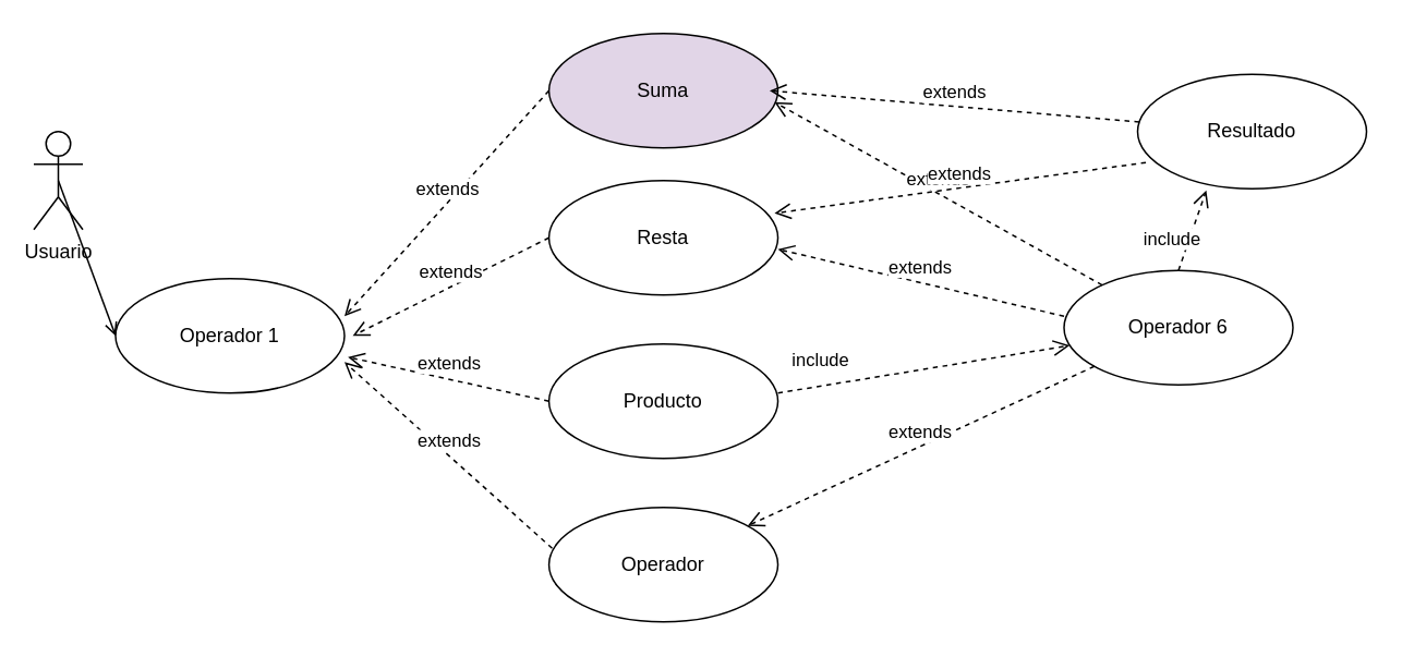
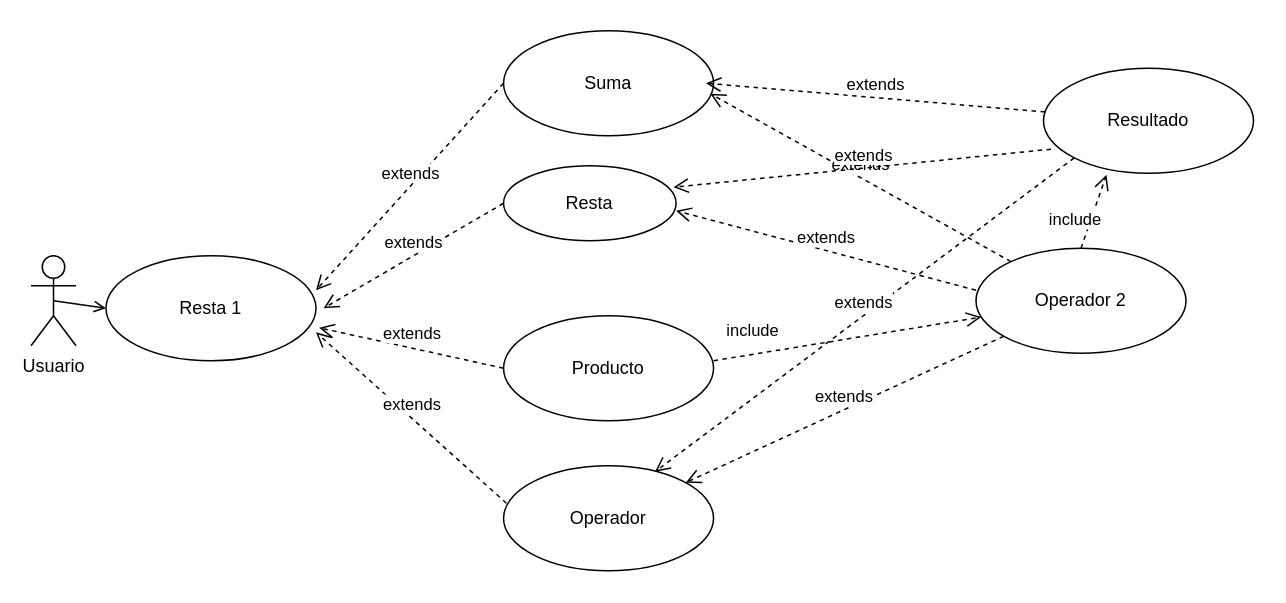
  <mxCell id="0" />
  <mxCell id="1" parent="0" />
- <mxCell id="2" value="Usuario&lt;br&gt;" style="shape=umlActor;verticalLabelPosition=bottom;verticalAlign=top;html=1;" parent="1" vertex="1"><mxGeometry x="20" y="80" width="30" height="60" as="geometry" /></mxCell>
- <mxCell id="3" value="Operador 1" style="ellipse;whiteSpace=wrap;html=1;" parent="1" vertex="1"><mxGeometry x="70" y="170" width="140" height="70" as="geometry" /></mxCell>
- <mxCell id="4" value="Suma" style="ellipse;whiteSpace=wrap;html=1;fillColor=#e1d5e7;" parent="1" vertex="1"><mxGeometry x="335.04" y="20" width="140" height="70" as="geometry" /></mxCell>
- <mxCell id="5" value="Operador 6" style="ellipse;whiteSpace=wrap;html=1;" parent="1" vertex="1"><mxGeometry x="650" y="165" width="140" height="70" as="geometry" /></mxCell>
+ <mxCell id="2" value="Usuario&lt;br&gt;" style="shape=umlActor;verticalLabelPosition=bottom;verticalAlign=top;html=1;" parent="1" vertex="1"><mxGeometry x="20" y="170" width="30" height="60" as="geometry" /></mxCell>
+ <mxCell id="3" value="Resta 1" style="ellipse;whiteSpace=wrap;html=1;" parent="1" vertex="1"><mxGeometry x="70" y="170" width="140" height="70" as="geometry" /></mxCell>
+ <mxCell id="4" value="Suma" style="ellipse;whiteSpace=wrap;html=1;" parent="1" vertex="1"><mxGeometry x="335.04" y="20" width="140" height="70" as="geometry" /></mxCell>
+ <mxCell id="5" value="Operador 2" style="ellipse;whiteSpace=wrap;html=1;" parent="1" vertex="1"><mxGeometry x="650" y="165" width="140" height="70" as="geometry" /></mxCell>
  <mxCell id="6" value="Resultado" style="ellipse;whiteSpace=wrap;html=1;" parent="1" vertex="1"><mxGeometry x="695" y="45" width="140" height="70" as="geometry" /></mxCell>
- <mxCell id="7" value="Resta" style="ellipse;whiteSpace=wrap;html=1;" parent="1" vertex="1"><mxGeometry x="335.04" y="110" width="140" height="70" as="geometry" /></mxCell>
+ <mxCell id="7" value="Resta" style="ellipse;whiteSpace=wrap;html=1;" parent="1" vertex="1"><mxGeometry x="335.04" y="110" width="115" height="50" as="geometry" /></mxCell>
  <mxCell id="8" value="Producto" style="ellipse;whiteSpace=wrap;html=1;" parent="1" vertex="1"><mxGeometry x="335.04" y="210" width="140" height="70" as="geometry" /></mxCell>
  <mxCell id="9" value="Operador" style="ellipse;whiteSpace=wrap;html=1;" parent="1" vertex="1"><mxGeometry x="335.04" y="310" width="140" height="70" as="geometry" /></mxCell>
  <mxCell id="10" value="" style="endArrow=open;html=1;exitX=0.5;exitY=0.5;exitDx=0;exitDy=0;exitPerimeter=0;entryX=0;entryY=0.5;entryDx=0;entryDy=0;" parent="1" source="2" target="3" edge="1"><mxGeometry width="50" height="50" relative="1" as="geometry"><mxPoint x="140" y="105" as="sourcePoint" /><mxPoint x="165.541" y="-95.071" as="targetPoint" /></mxGeometry></mxCell>
  <mxCell id="11" value="extends" style="html=1;verticalAlign=bottom;endArrow=open;dashed=1;endSize=8;exitX=0;exitY=0.5;exitDx=0;exitDy=0;entryX=0.964;entryY=0.329;entryDx=0;entryDy=0;entryPerimeter=0;" parent="1" source="4" edge="1"><mxGeometry relative="1" as="geometry"><mxPoint x="495.04" y="443.03" as="sourcePoint" /><mxPoint x="210" y="193.03" as="targetPoint" /><Array as="points" /></mxGeometry></mxCell>
  <mxCell id="12" value="extends" style="html=1;verticalAlign=bottom;endArrow=open;dashed=1;endSize=8;exitX=0;exitY=0.5;exitDx=0;exitDy=0;entryX=1;entryY=0.5;entryDx=0;entryDy=0;" parent="1" source="7" edge="1"><mxGeometry relative="1" as="geometry"><mxPoint x="345.04" y="65" as="sourcePoint" /><mxPoint x="215.04" y="205" as="targetPoint" /><Array as="points" /></mxGeometry></mxCell>
  <mxCell id="13" value="extends" style="html=1;verticalAlign=bottom;endArrow=open;dashed=1;endSize=8;exitX=0;exitY=0.5;exitDx=0;exitDy=0;entryX=0.979;entryY=0.686;entryDx=0;entryDy=0;entryPerimeter=0;" parent="1" source="8" edge="1"><mxGeometry relative="1" as="geometry"><mxPoint x="355.04" y="75" as="sourcePoint" /><mxPoint x="212.1" y="218.02" as="targetPoint" /><Array as="points" /></mxGeometry></mxCell>
  <mxCell id="14" value="extends" style="html=1;verticalAlign=bottom;endArrow=open;dashed=1;endSize=8;exitX=0.014;exitY=0.357;exitDx=0;exitDy=0;entryX=0.964;entryY=0.729;entryDx=0;entryDy=0;entryPerimeter=0;exitPerimeter=0;" parent="1" source="9" edge="1"><mxGeometry relative="1" as="geometry"><mxPoint x="365.04" y="85" as="sourcePoint" /><mxPoint x="210" y="221.03" as="targetPoint" /><Array as="points" /></mxGeometry></mxCell>
  <mxCell id="15" value="extends" style="html=1;verticalAlign=bottom;endArrow=open;dashed=1;endSize=8;entryX=0.985;entryY=0.6;entryDx=0;entryDy=0;entryPerimeter=0;" edge="1" parent="1" source="5" target="4"><mxGeometry relative="1" as="geometry"><mxPoint x="690" y="195" as="sourcePoint" /><mxPoint x="564.96" y="333.03" as="targetPoint" /><Array as="points" /></mxGeometry></mxCell>
  <mxCell id="16" value="extends" style="html=1;verticalAlign=bottom;endArrow=open;dashed=1;endSize=8;exitX=0;exitY=0.4;exitDx=0;exitDy=0;entryX=1;entryY=0.6;entryDx=0;entryDy=0;entryPerimeter=0;exitPerimeter=0;" edge="1" parent="1" source="5" target="7"><mxGeometry relative="1" as="geometry"><mxPoint x="700" y="205" as="sourcePoint" /><mxPoint x="482.94" y="72" as="targetPoint" /><Array as="points" /></mxGeometry></mxCell>
  <mxCell id="17" value="extends" style="html=1;verticalAlign=bottom;endArrow=open;dashed=1;endSize=8;" edge="1" parent="1" source="6"><mxGeometry relative="1" as="geometry"><mxPoint x="650.04" y="248.368" as="sourcePoint" /><mxPoint x="470" y="55" as="targetPoint" /><Array as="points" /></mxGeometry></mxCell>
  <mxCell id="18" value="extends" style="html=1;verticalAlign=bottom;endArrow=open;dashed=1;endSize=8;entryX=0.985;entryY=0.286;entryDx=0;entryDy=0;entryPerimeter=0;exitX=0.036;exitY=0.771;exitDx=0;exitDy=0;exitPerimeter=0;" edge="1" parent="1" source="6" target="7"><mxGeometry relative="1" as="geometry"><mxPoint x="820.807" y="6.385" as="sourcePoint" /><mxPoint x="480" y="65" as="targetPoint" /><Array as="points" /></mxGeometry></mxCell>
  <mxCell id="19" value="include" style="html=1;verticalAlign=bottom;endArrow=open;dashed=1;endSize=8;exitX=1;exitY=0.386;exitDx=0;exitDy=0;exitPerimeter=0;" edge="1" parent="1" target="5"><mxGeometry x="-0.698" y="7" relative="1" as="geometry"><mxPoint x="475.04" y="240" as="sourcePoint" /><mxPoint x="565.04" y="152.98" as="targetPoint" /><Array as="points" /><mxPoint as="offset" /></mxGeometry></mxCell>
  <mxCell id="20" value="include" style="html=1;verticalAlign=bottom;endArrow=open;dashed=1;endSize=8;entryX=0.3;entryY=1.014;entryDx=0;entryDy=0;exitX=0.5;exitY=0;exitDx=0;exitDy=0;entryPerimeter=0;" edge="1" parent="1" source="5" target="6"><mxGeometry x="-0.698" y="7" relative="1" as="geometry"><mxPoint x="820" y="177.02" as="sourcePoint" /><mxPoint x="820" y="0" as="targetPoint" /><Array as="points" /><mxPoint as="offset" /></mxGeometry></mxCell>
  <mxCell id="21" value="extends" style="html=1;verticalAlign=bottom;endArrow=open;dashed=1;endSize=8;" edge="1" parent="1" source="5" target="9"><mxGeometry relative="1" as="geometry"><mxPoint x="680" y="178" as="sourcePoint" /><mxPoint x="485.04" y="162" as="targetPoint" /><Array as="points" /></mxGeometry></mxCell>
+ <mxCell id="22" value="extends" style="html=1;verticalAlign=bottom;endArrow=open;dashed=1;endSize=8;entryX=0.721;entryY=0.057;entryDx=0;entryDy=0;entryPerimeter=0;exitX=0;exitY=1;exitDx=0;exitDy=0;" edge="1" parent="1" source="6" target="9"><mxGeometry relative="1" as="geometry"><mxPoint x="825.04" y="-31.03" as="sourcePoint" /><mxPoint x="482.94" y="140.02" as="targetPoint" /><Array as="points" /></mxGeometry></mxCell>
